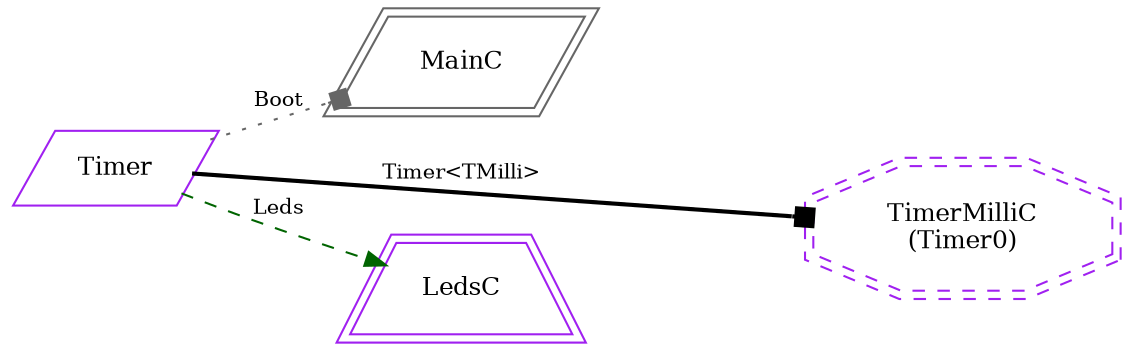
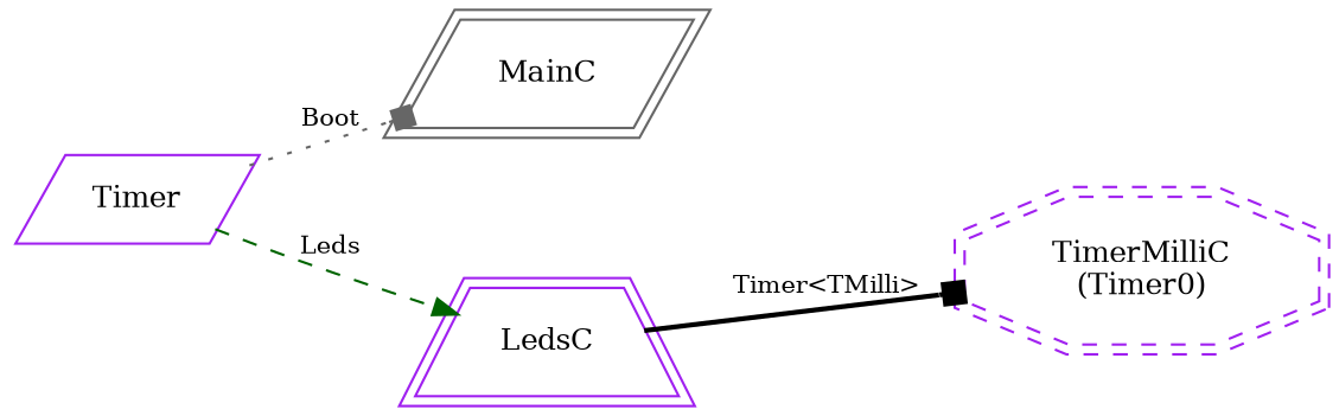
  digraph {
    rankdir=LR
    node [color=purple fontsize=12 shape=parallelogram peripheries=2]
    edge [arrowhead=box fontsize=10]
    n1 [label=Timer peripheries=""]
    MainC [color=gray40]
    n3 [label="TimerMilliC\n(Timer0)" shape=octagon style=dashed]
    LedsC [shape=trapezium]
    n1 -> MainC [color=gray40 label=Boot style=dotted]
-   n1 -> n3 [color=black label="Timer<TMilli>" style=bold]
+   LedsC -> n3 [color=black label="Timer<TMilli>" style=bold]
    n1 -> LedsC [arrowhead=normal color=darkgreen label=Leds style=dashed]
  }
